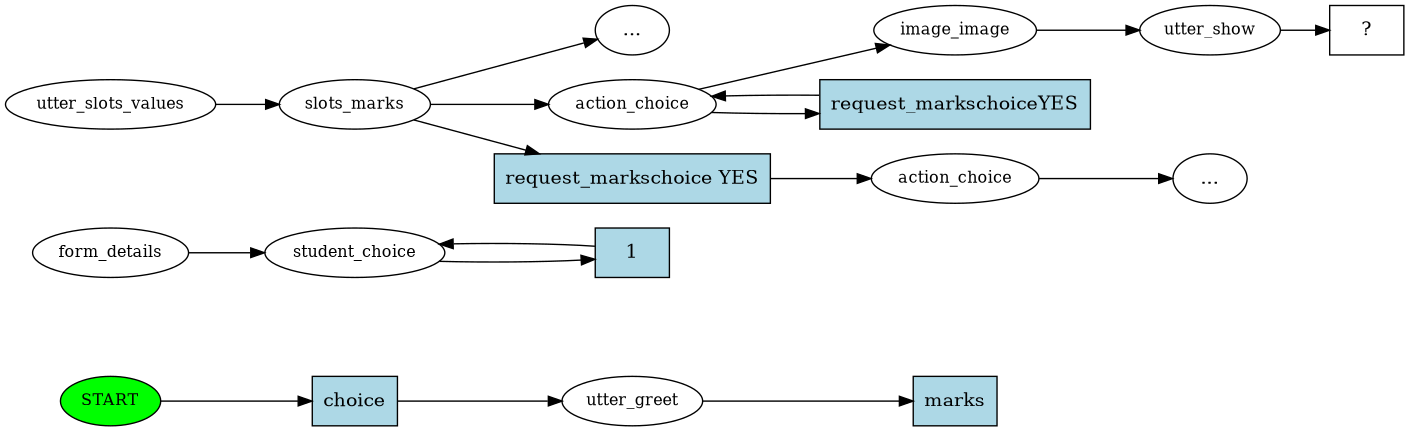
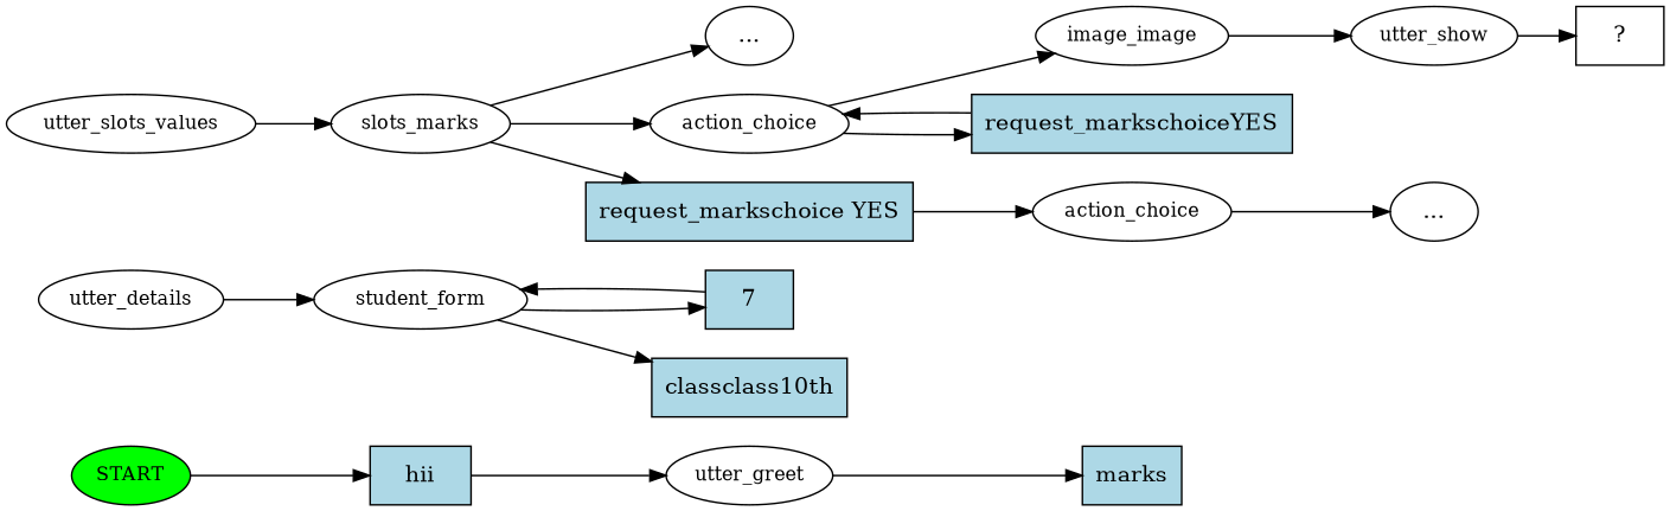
  digraph {
    rankdir=LR
    node [fontsize=12]
    n1 [fillcolor=green label=START style=filled]
-   n2 [fillcolor=lightblue label=choice shape=rect style=filled fontsize=""]
+   n2 [fillcolor=lightblue label=hii shape=rect style=filled fontsize=""]
    n3 [label=utter_greet]
    n4 [fillcolor=lightblue label=marks shape=rect style=filled fontsize=""]
-   n5 [label=form_details]
-   n6 [label=student_choice]
-   n7 [fillcolor=lightblue label=1 shape=rect style=filled fontsize=""]
+   n5 [label=utter_details]
+   n6 [label=student_form]
+   n7 [fillcolor=lightblue label=7 shape=rect style=filled fontsize=""]
+   n8 [fillcolor=lightblue label=classclass10th shape=rect style=filled fontsize=""]
    n9 [label=utter_slots_values]
    n10 [label=slots_marks]
    n11 [label="..." fontsize=""]
    n12 [label=action_choice]
    n13 [fillcolor=lightblue label="request_markschoice YES" shape=rect style=filled fontsize=""]
    n14 [label=image_image]
    n15 [fillcolor=lightblue label=request_markschoiceYES shape=rect style=filled fontsize=""]
    n16 [label=action_choice]
    n17 [label="..." fontsize=""]
    n18 [label=utter_show]
    n19 [label="  ?  " shape=rect fontsize=""]
    n1 -> n2
    n2 -> n3
    n3 -> n4
    n5 -> n6
    n6 -> n7
+   n6 -> n8
    n7 -> n6
    n9 -> n10
    n10 -> n11
    n10 -> n12
    n10 -> n13
    n12 -> n14
    n12 -> n15
    n13 -> n16
    n14 -> n18
    n15 -> n12
    n16 -> n17
    n18 -> n19
  }
